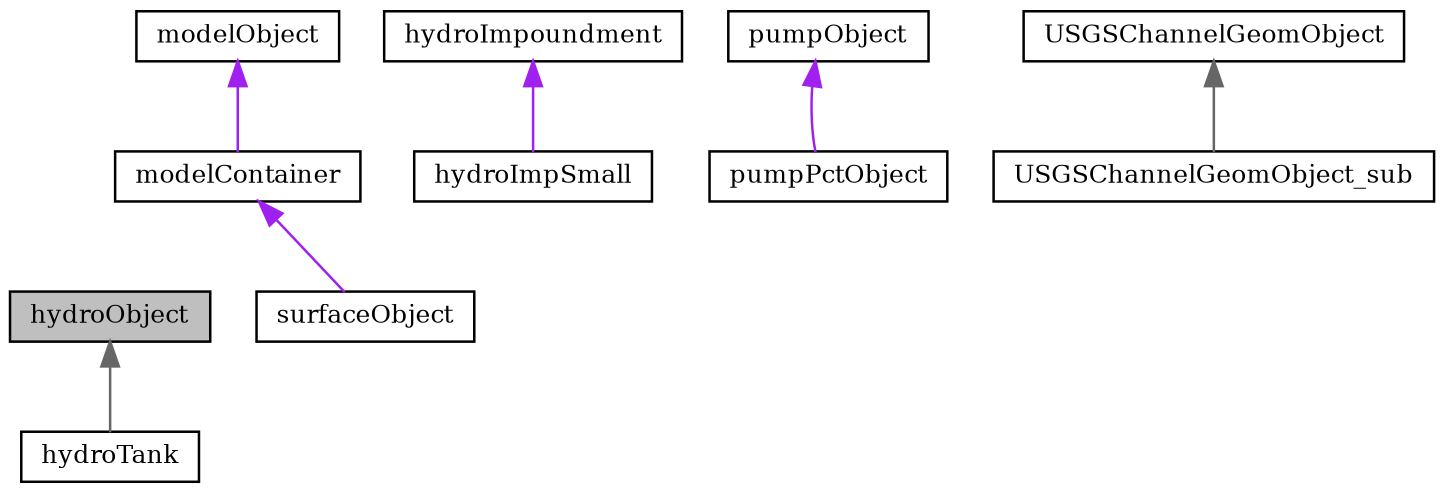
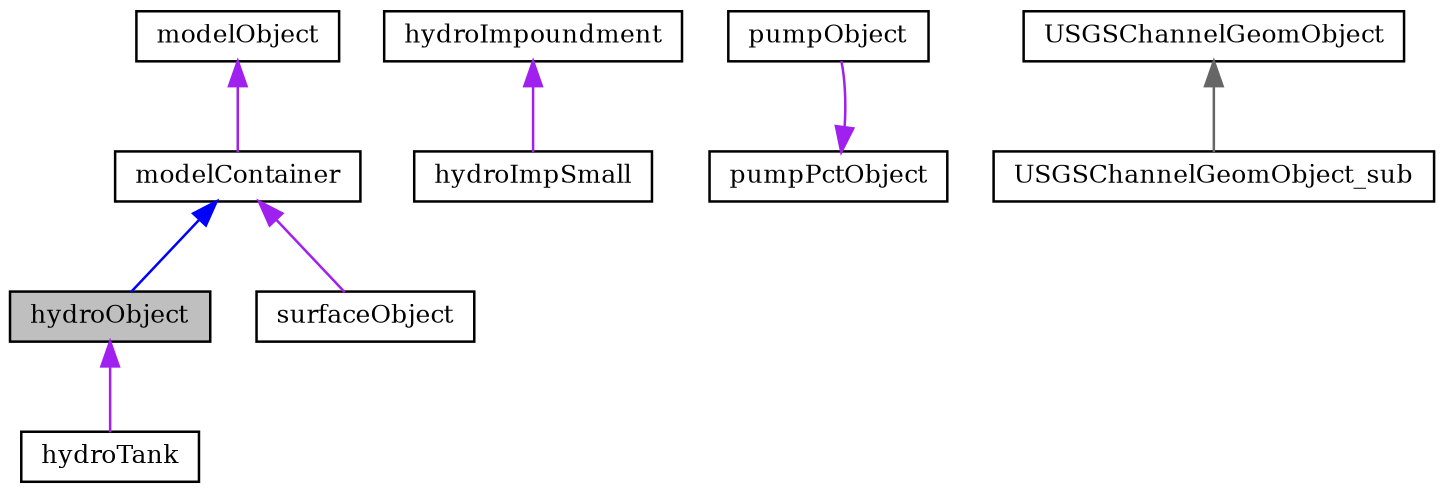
  digraph {
    fontname="DejaVu Serif"
    node [color=black fillcolor=white fontname="DejaVu Serif" fontsize=10 shape=record style=filled]
    edge [color=purple dir=back fontname="DejaVu Serif" fontsize=10 labelfontname=Helvetica labelfontsize=10 style=solid]
    n1 [fillcolor=grey75 fontcolor=black height=0.2 label=hydroObject width=0.4]
    n2 [height=0.2 label=hydroTank width=0.4]
    n3 [height=0.2 label=hydroImpoundment width=0.4]
    n4 [height=0.2 label=hydroImpSmall width=0.4]
    n5 [height=0.2 label=pumpObject width=0.4]
    n6 [height=0.2 label=pumpPctObject width=0.4]
    n7 [height=0.2 label=surfaceObject width=0.4]
    n8 [height=0.2 label=modelContainer width=0.4]
    n9 [height=0.2 label=modelObject width=0.4]
    n10 [height=0.2 label=USGSChannelGeomObject width=0.4]
    n11 [height=0.2 label=USGSChannelGeomObject_sub width=0.4]
-   n1 -> n2 [color=gray40]
+   n1 -> n2
    n3 -> n4
-   n5 -> n6
+   n6 -> n5
+   n8 -> n1 [color=blue]
    n8 -> n7
    n9 -> n8
    n10 -> n11 [color=gray40]
  }
